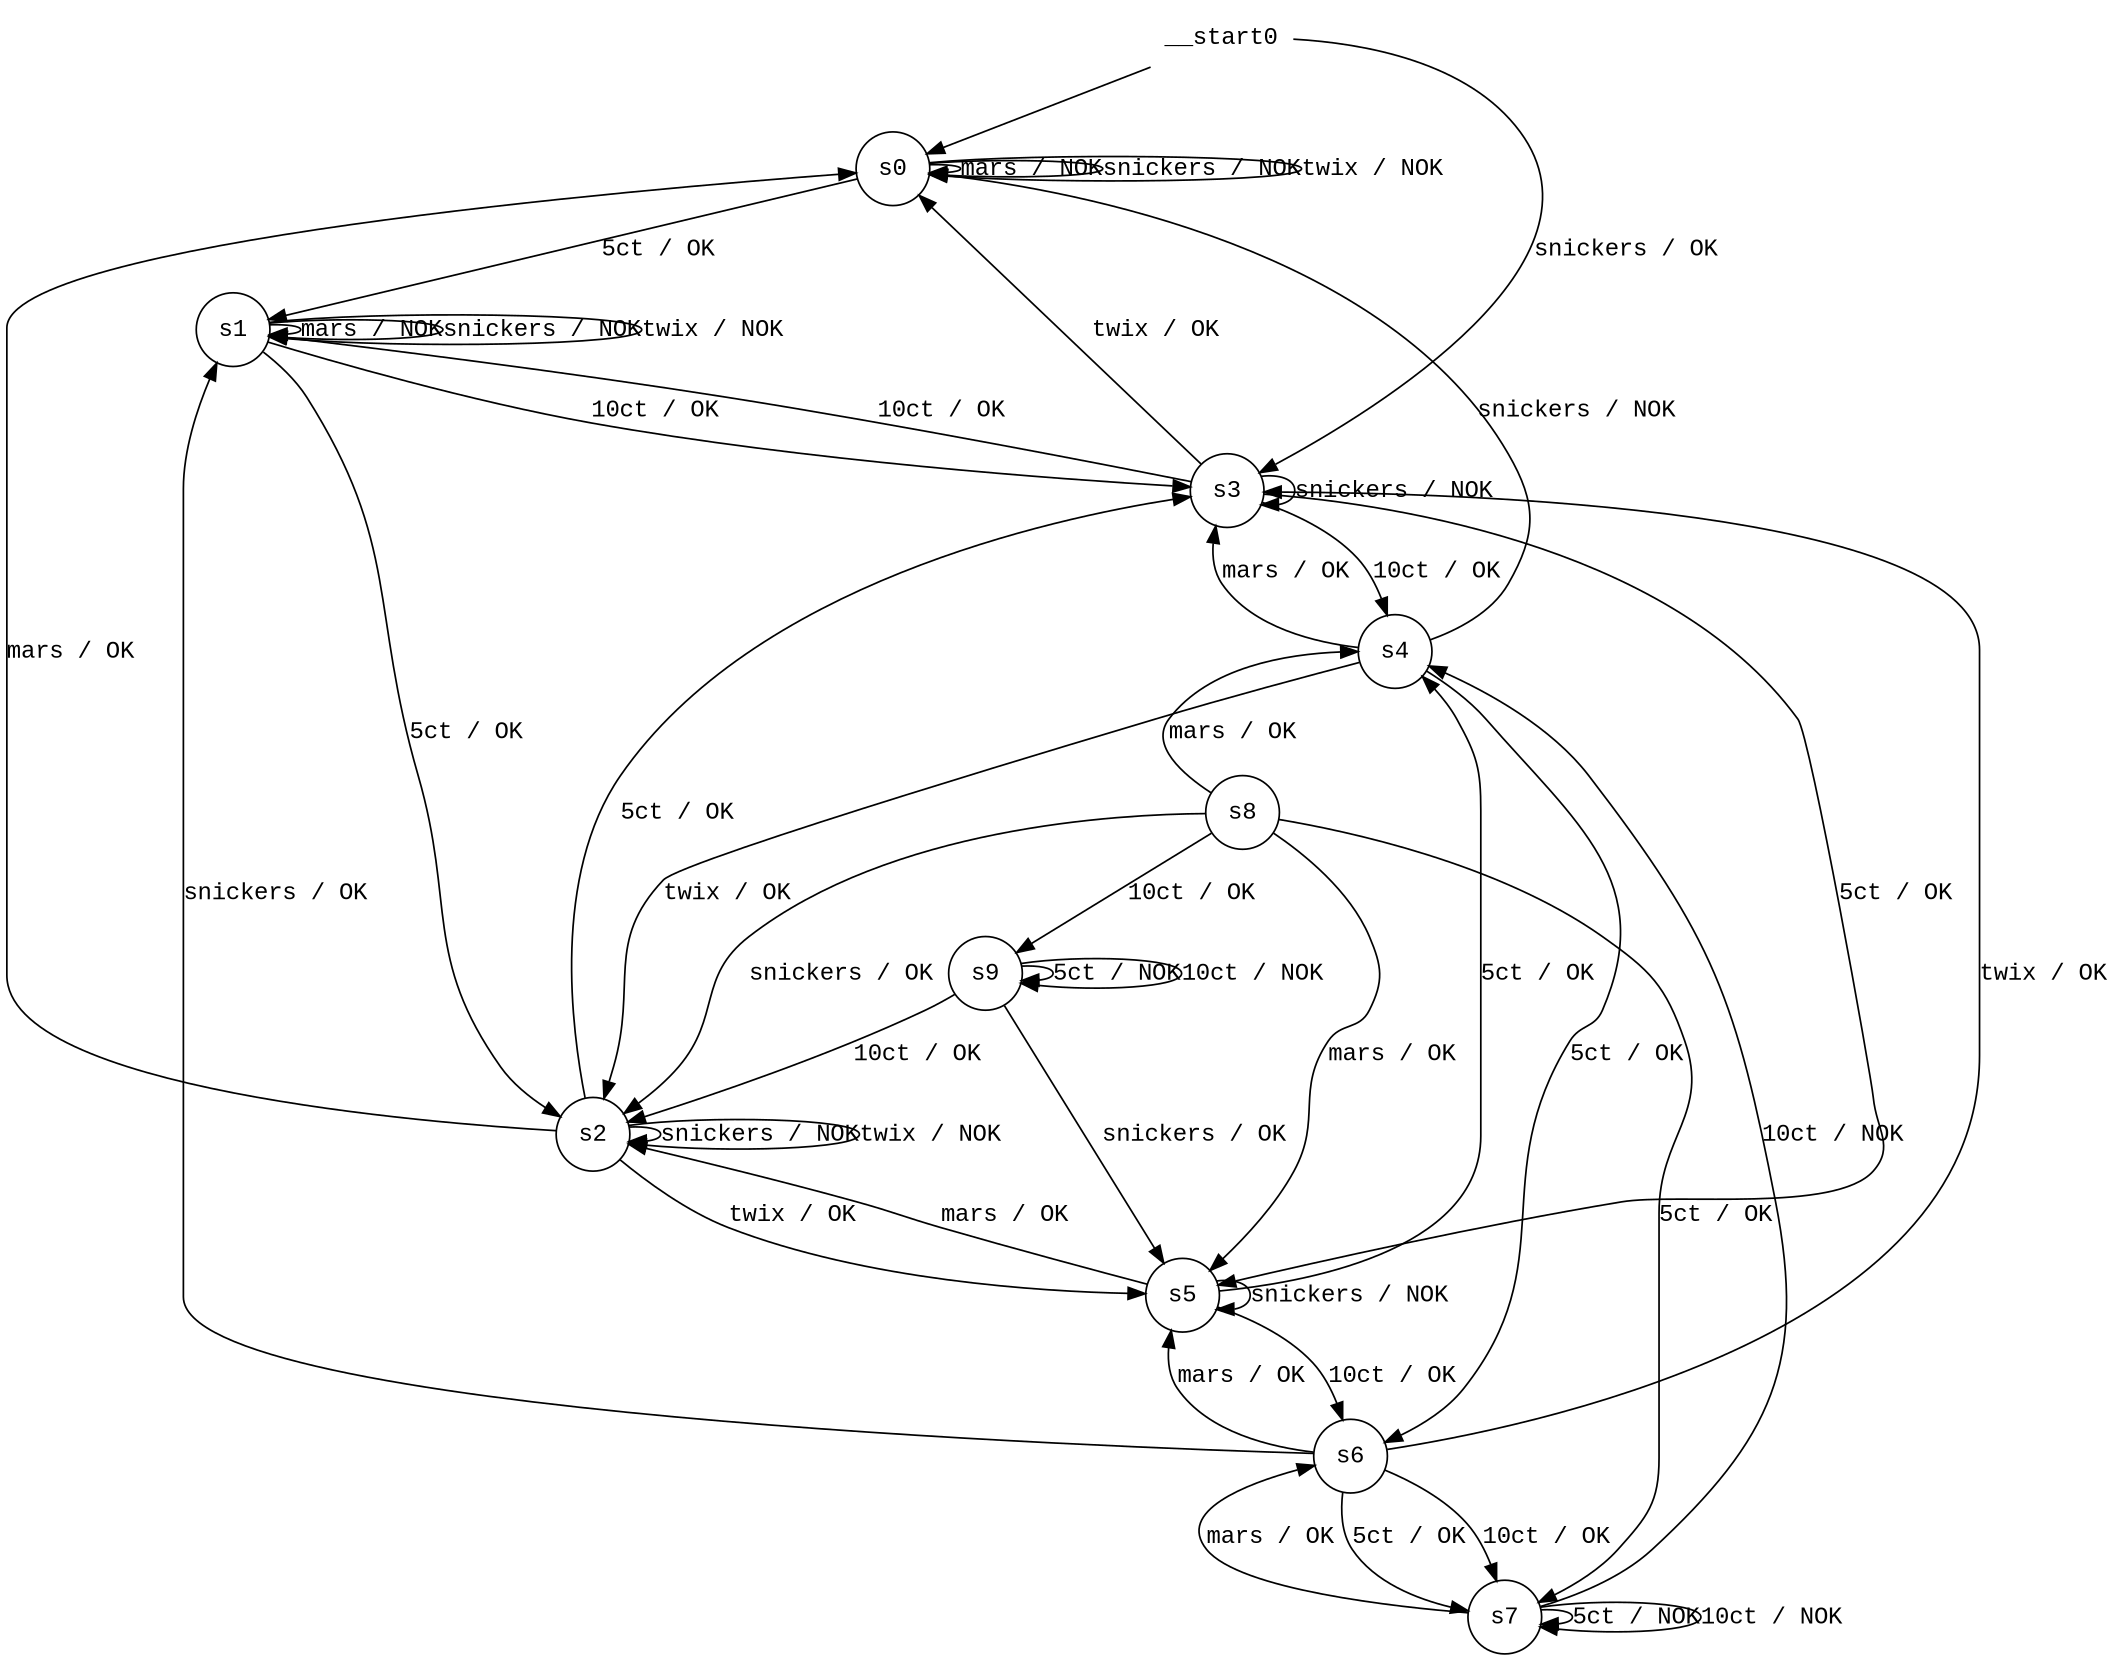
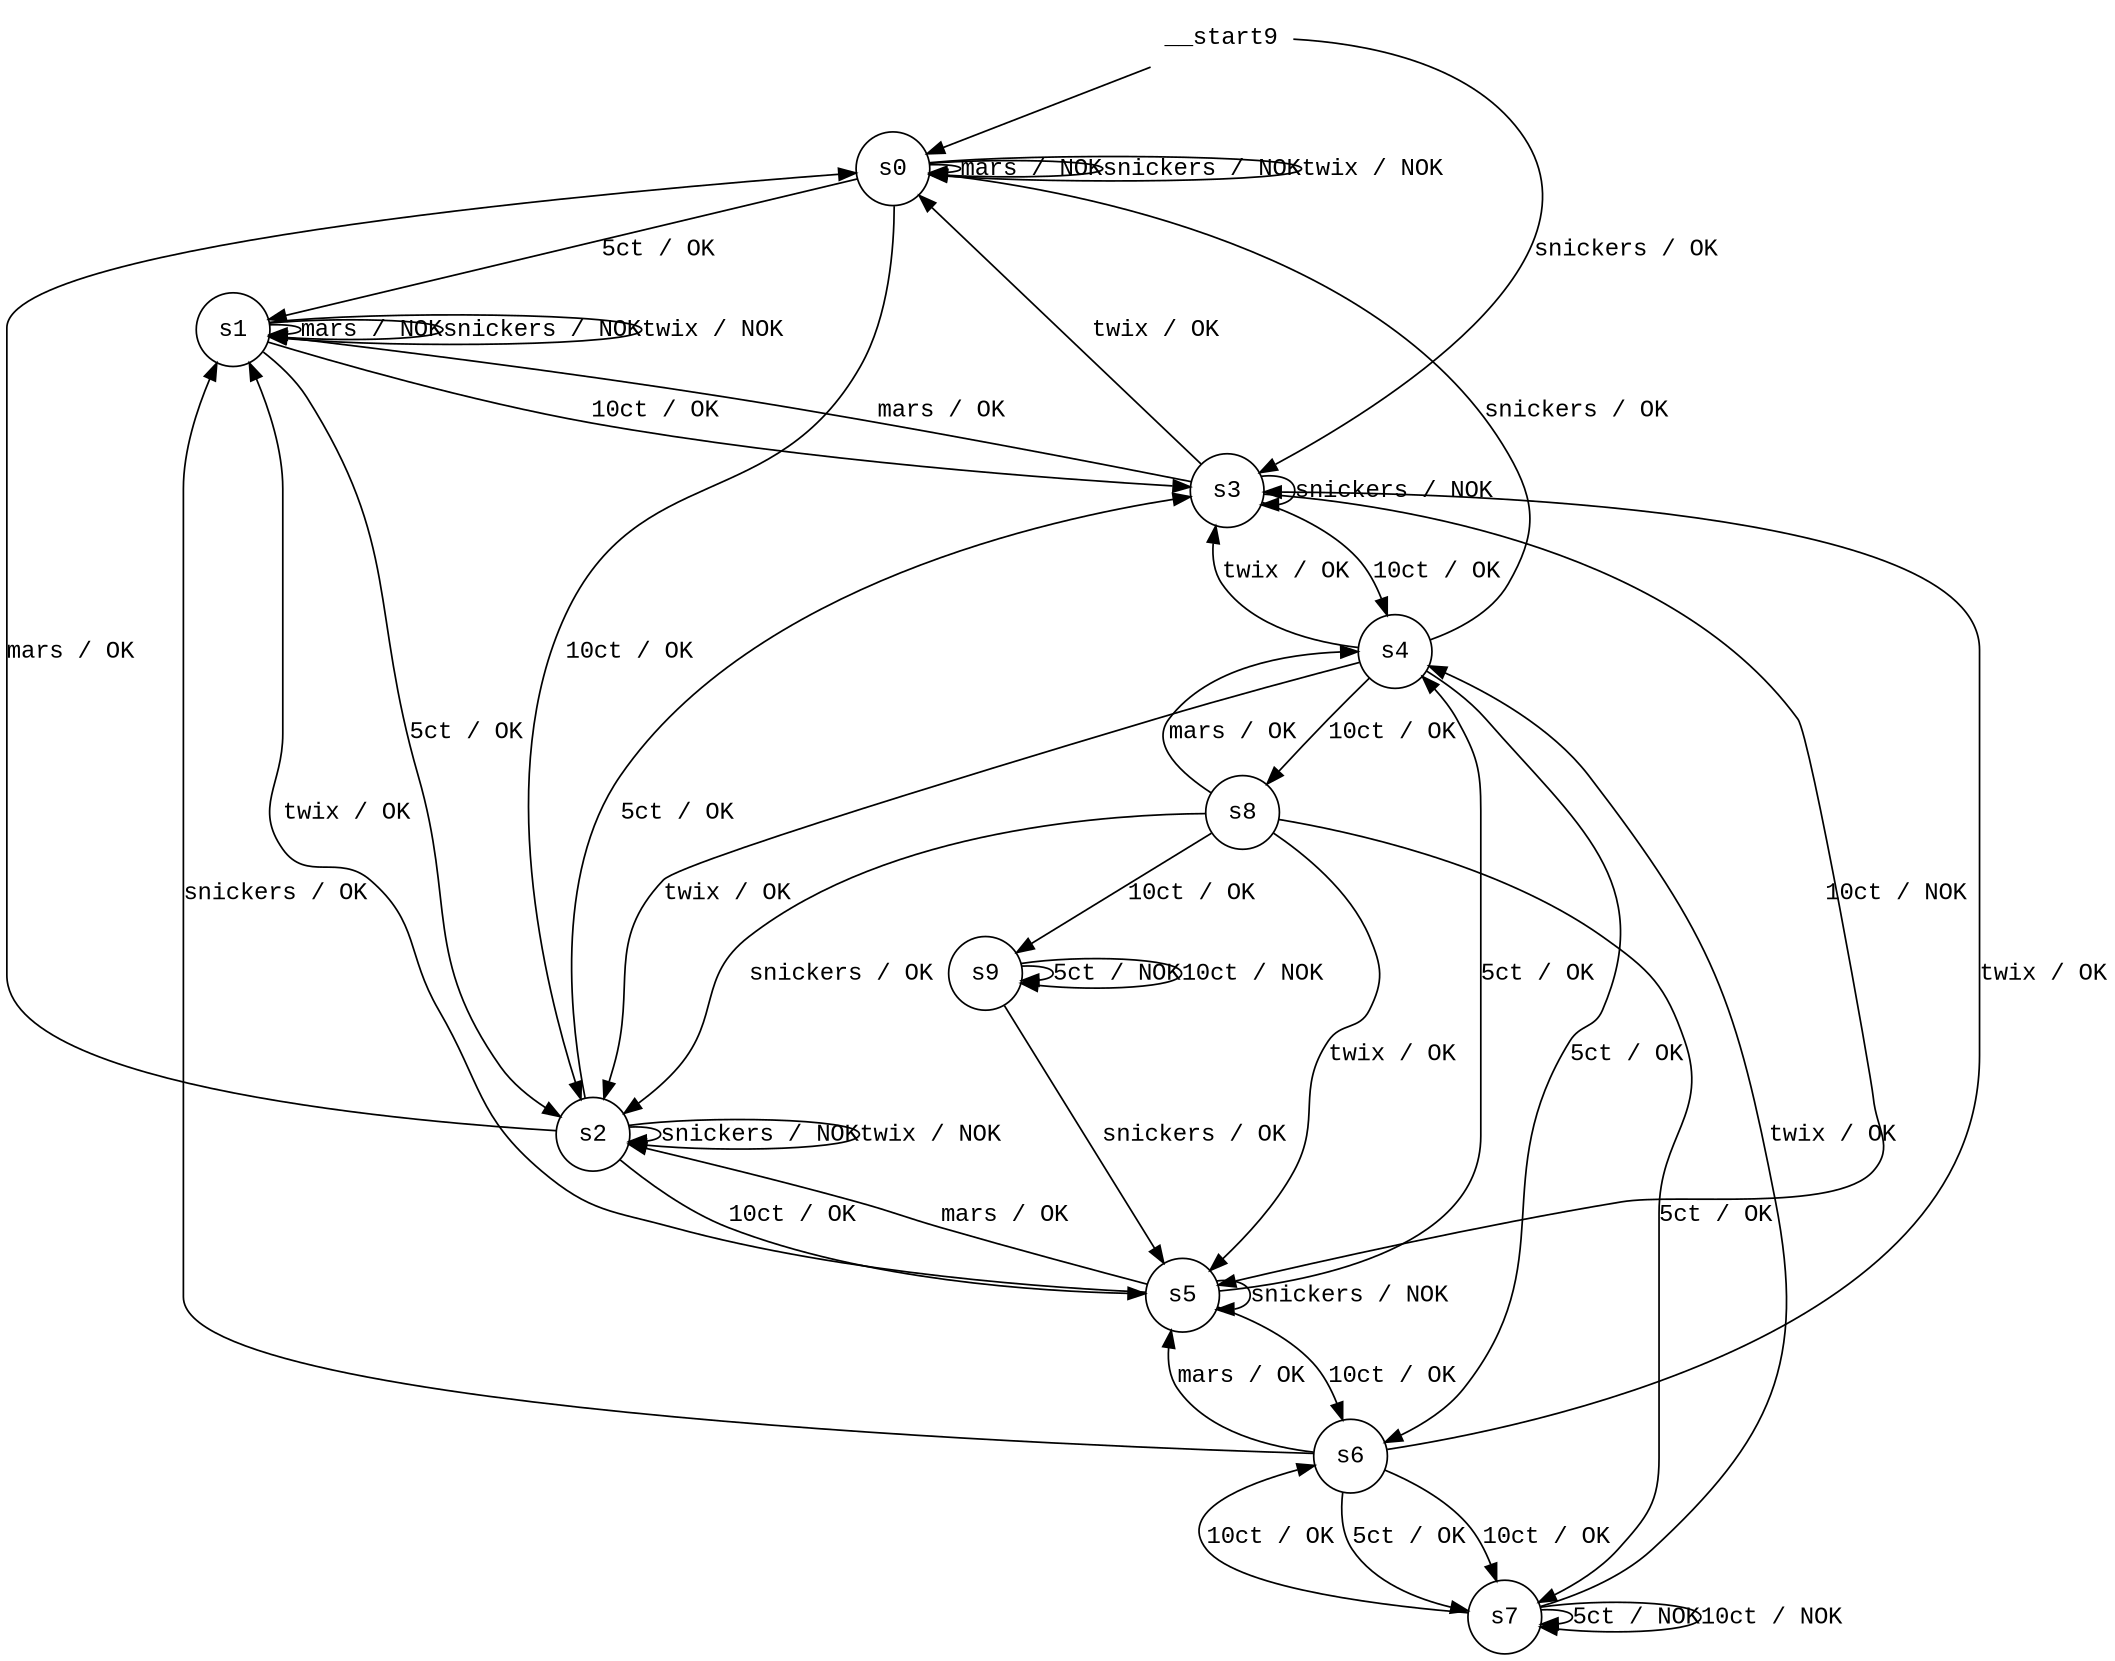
  digraph {
    fontname="Liberation Mono"
    node [fontname="Liberation Mono" shape=circle]
    edge [fontname="Liberation Mono"]
-   __start0 [shape=none]
+   __start0 [shape=none label=__start9]
    n2 [label=s0]
    n3 [label=s3]
    n4 [label=s1]
    n5 [label=s2]
    n6 [label=s5]
    n7 [label=s4]
    n8 [label=s6]
    n9 [label=s8]
    n10 [label=s7]
    n11 [label=s9]
    __start0 -> n2
    __start0 -> n3 [label="snickers / OK"]
    n2 -> n2 [label="mars / NOK"]
    n2 -> n2 [label="snickers / NOK"]
    n2 -> n2 [label="twix / NOK"]
    n2 -> n4 [label="5ct / OK"]
-   n11 -> n5 [label="10ct / OK"]
+   n2 -> n5 [label="10ct / OK"]
    n3 -> n2 [label="twix / OK"]
    n3 -> n3 [label="snickers / NOK"]
-   n3 -> n4 [label="10ct / OK"]
-   n3 -> n6 [label="5ct / OK"]
+   n3 -> n4 [label="mars / OK"]
+   n3 -> n6 [label="10ct / NOK"]
    n3 -> n7 [label="10ct / OK"]
    n4 -> n3 [label="10ct / OK"]
    n4 -> n4 [label="mars / NOK"]
    n4 -> n4 [label="snickers / NOK"]
    n4 -> n4 [label="twix / NOK"]
    n4 -> n5 [label="5ct / OK"]
    n5 -> n2 [label="mars / OK"]
    n5 -> n3 [label="5ct / OK"]
    n5 -> n5 [label="snickers / NOK"]
    n5 -> n5 [label="twix / NOK"]
-   n5 -> n6 [label="twix / OK"]
+   n5 -> n6 [label="10ct / OK"]
+   n6 -> n4 [label="twix / OK"]
    n6 -> n5 [label="mars / OK"]
    n6 -> n6 [label="snickers / NOK"]
    n6 -> n7 [label="5ct / OK"]
    n6 -> n8 [label="10ct / OK"]
-   n7 -> n2 [label="snickers / NOK"]
-   n7 -> n3 [label="mars / OK"]
+   n7 -> n2 [label="snickers / OK"]
+   n7 -> n3 [label="twix / OK"]
    n7 -> n5 [label="twix / OK"]
    n7 -> n8 [label="5ct / OK"]
+   n7 -> n9 [label="10ct / OK"]
    n8 -> n3 [label="twix / OK"]
    n8 -> n4 [label="snickers / OK"]
    n8 -> n6 [label="mars / OK"]
    n8 -> n10 [label="5ct / OK"]
    n8 -> n10 [label="10ct / OK"]
    n9 -> n5 [label="snickers / OK"]
-   n9 -> n6 [label="mars / OK"]
+   n9 -> n6 [label="twix / OK"]
    n9 -> n7 [label="mars / OK"]
    n9 -> n10 [label="5ct / OK"]
    n9 -> n11 [label="10ct / OK"]
-   n10 -> n7 [label="10ct / NOK"]
-   n10 -> n8 [label="mars / OK"]
+   n10 -> n7 [label="twix / OK"]
+   n10 -> n8 [label="10ct / OK"]
    n10 -> n10 [label="5ct / NOK"]
    n10 -> n10 [label="10ct / NOK"]
    n11 -> n6 [label="snickers / OK"]
    n11 -> n11 [label="5ct / NOK"]
    n11 -> n11 [label="10ct / NOK"]
  }
